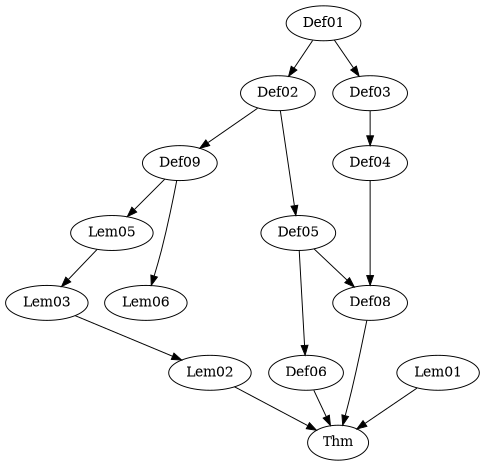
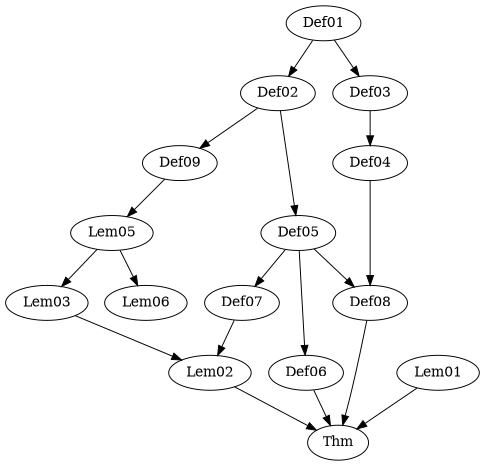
  digraph {
    node [shape=ellipse]
    Lem05
    Lem03
    Lem02
    Def09
    n5 [label=Lem06]
    Def06
    Thm
    Def08
    Lem01
    Def01
    Def02
    Def03
    Def05
    Def04
+   Def07
    Lem05 -> Lem03
    Lem03 -> Lem02
    Lem02 -> Thm
    Def09 -> Lem05
-   Def09 -> n5
+   Lem05 -> n5
    Def06 -> Thm
    Def08 -> Thm
    Lem01 -> Thm
    Def01 -> Def02
    Def01 -> Def03
    Def02 -> Def09
    Def02 -> Def05
    Def03 -> Def04
    Def05 -> Def06
    Def05 -> Def08
+   Def05 -> Def07
    Def04 -> Def08
+   Def07 -> Lem02
  }
